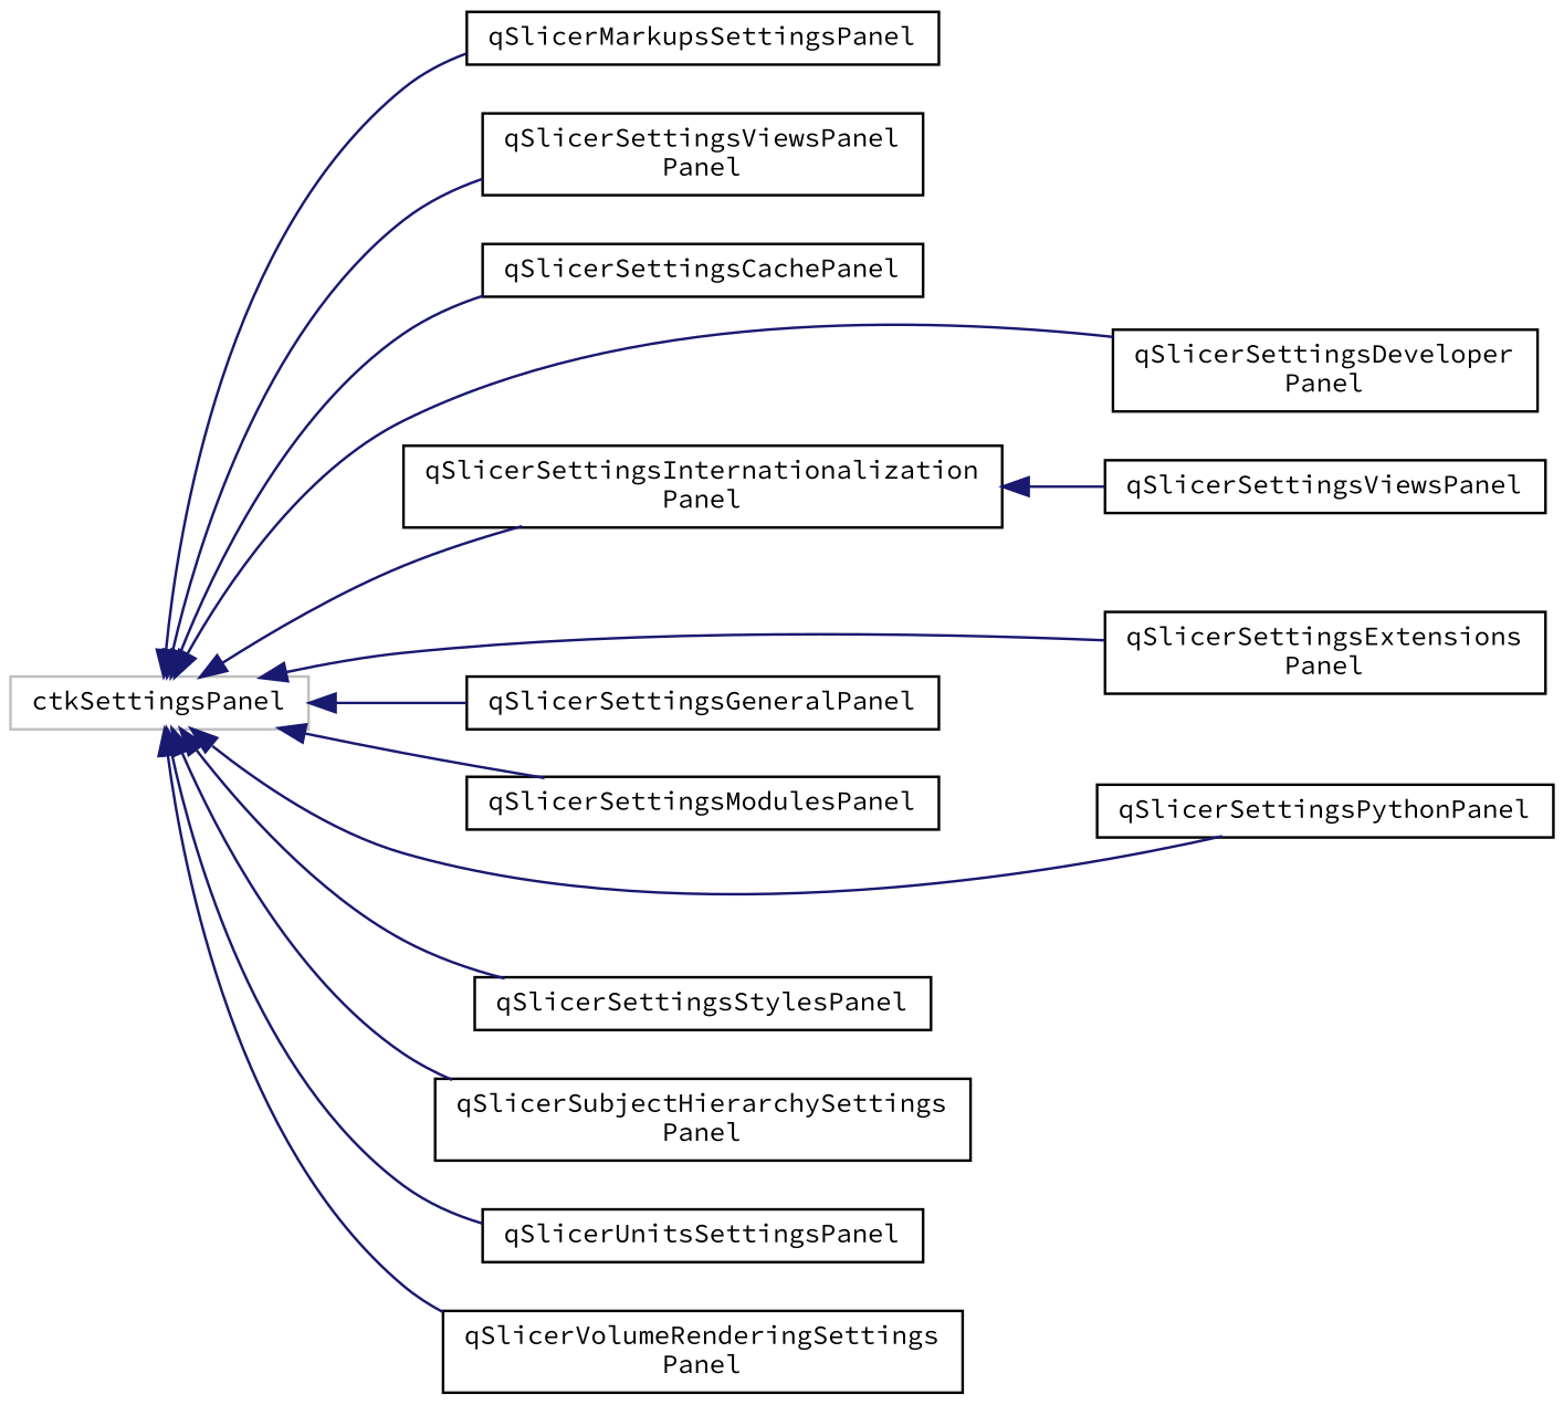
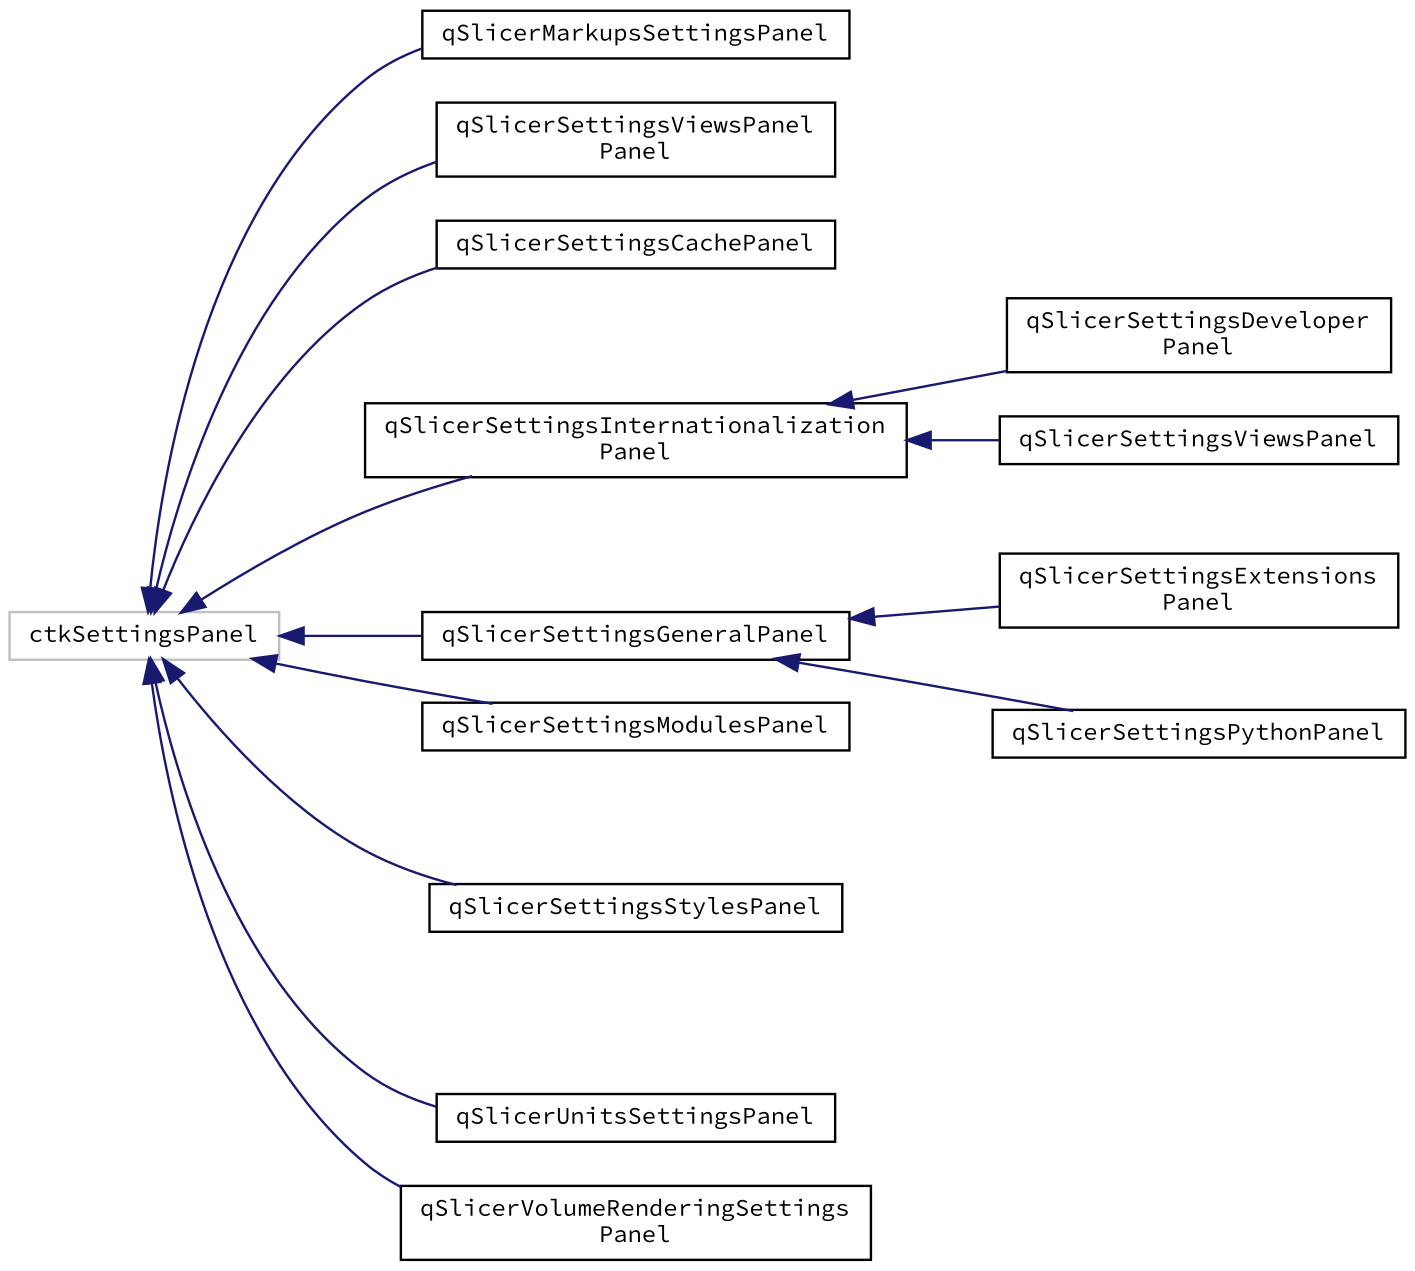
  digraph {
    fontname="Source Code Pro"
    rankdir=LR
    node [color=black fontname="Source Code Pro" fontsize=10 shape=record]
    edge [color=midnightblue dir=back fontname="Source Code Pro" fontsize=10 labelfontname=Helvetica labelfontsize=10 style=solid]
    n1 [color=grey75 height=0.2 label=ctkSettingsPanel width=0.4]
    n2 [height=0.2 label=qSlicerMarkupsSettingsPanel width=0.4]
    n3 [height=0.2 label="qSlicerSettingsViewsPanel\lPanel" width=0.4]
    n4 [height=0.2 label=qSlicerSettingsCachePanel width=0.4]
    n5 [height=0.2 label="qSlicerSettingsDeveloper\lPanel" width=0.4]
    n6 [height=0.2 label="qSlicerSettingsExtensions\lPanel" width=0.4]
    n7 [height=0.2 label=qSlicerSettingsGeneralPanel width=0.4]
    n8 [height=0.2 label="qSlicerSettingsInternationalization\lPanel" width=0.4]
    n9 [height=0.2 label=qSlicerSettingsModulesPanel width=0.4]
    n10 [height=0.2 label=qSlicerSettingsPythonPanel width=0.4]
    n11 [height=0.2 label=qSlicerSettingsStylesPanel width=0.4]
-   n12 [height=0.2 label="qSlicerSubjectHierarchySettings\lPanel" width=0.4]
    n13 [height=0.2 label=qSlicerUnitsSettingsPanel width=0.4]
    n14 [height=0.2 label="qSlicerVolumeRenderingSettings\lPanel" width=0.4]
    n15 [height=0.2 label=qSlicerSettingsViewsPanel width=0.4]
    n1 -> n2
    n1 -> n3
    n1 -> n4
-   n1 -> n5
-   n1 -> n6
+   n8 -> n5
+   n7 -> n6
    n1 -> n7
    n1 -> n8
    n1 -> n9
-   n1 -> n10
+   n7 -> n10
    n1 -> n11
-   n1 -> n12
    n1 -> n13
    n1 -> n14
    n8 -> n15
  }
